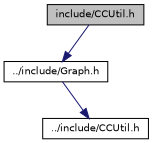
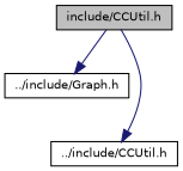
  digraph {
    node [color=black fillcolor=white fontname=Helvetica fontsize=10 shape=record style=filled]
    edge [color=midnightblue fontname=Helvetica fontsize=10 labelfontname=Helvetica labelfontsize=10 style=solid]
    n1 [fillcolor=grey75 fontcolor=black height=0.2 label="include/CCUtil.h" width=0.4]
    n2 [height=0.2 label="../include/Graph.h" width=0.4]
    n3 [height=0.2 label="../include/CCUtil.h" width=0.4]
    n1 -> n2
-   n2 -> n3
+   n1 -> n3
  }
